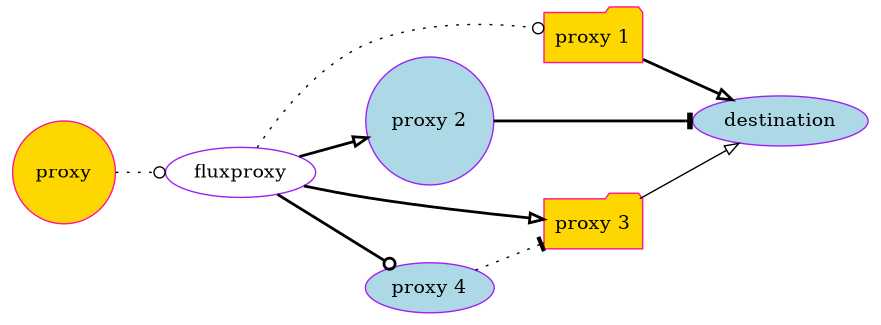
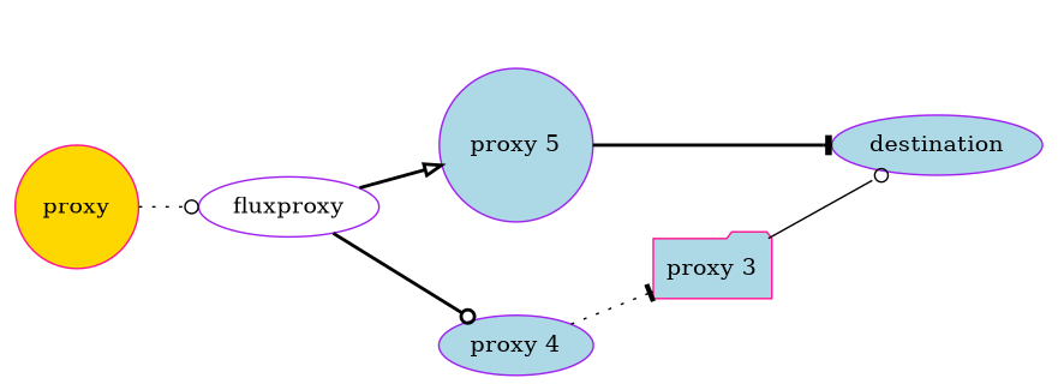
  digraph {
    rankdir=LR
    node [color=purple fillcolor=gold shape=ellipse style=filled]
    edge [arrowhead=onormal style=bold]
    n1 [color=deeppink label=proxy shape=circle]
    fluxproxy [fillcolor=white]
-   "proxy 1" [color=deeppink shape=folder]
-   "proxy 2" [fillcolor=lightblue shape=circle]
-   "proxy 3" [color=deeppink shape=folder]
+   "proxy 2" [fillcolor=lightblue shape=circle label="proxy 5"]
+   "proxy 3" [color=deeppink fillcolor=lightblue shape=folder]
    "proxy 4" [fillcolor=lightblue]
    destination [fillcolor=lightblue]
    n1 -> fluxproxy [arrowhead=odot style=dotted]
-   fluxproxy -> "proxy 1" [arrowhead=odot style=dotted]
    fluxproxy -> "proxy 2"
-   fluxproxy -> "proxy 3"
    fluxproxy -> "proxy 4" [arrowhead=odot]
-   "proxy 1" -> destination
    "proxy 2" -> destination [arrowhead=tee]
-   "proxy 3" -> destination [style=solid]
+   "proxy 3" -> destination [arrowhead=odot style=solid]
    "proxy 4" -> "proxy 3" [arrowhead=tee style=dotted]
  }
